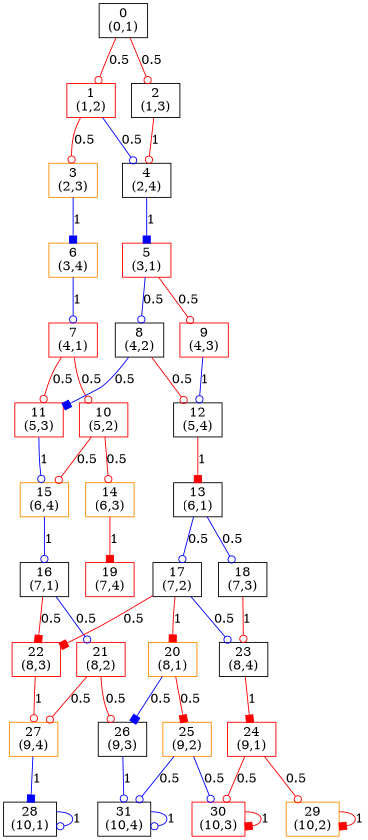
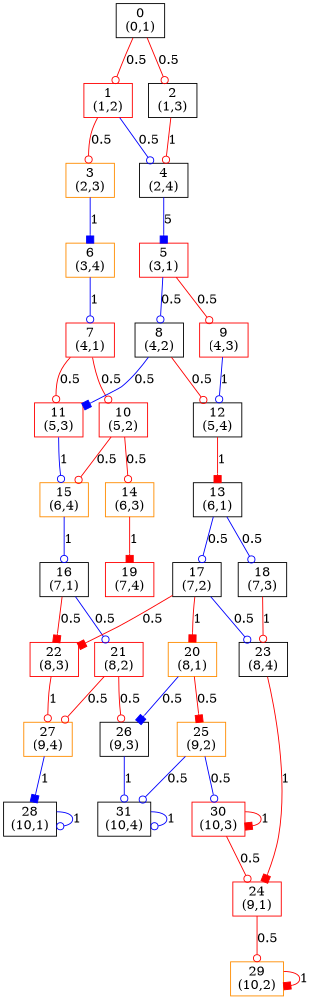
  digraph {
    node [color=black shape=box]
    edge [arrowhead=odot color=red]
    n1 [label="0\n(0,1)"]
    n2 [color=red label="1\n(1,2)"]
    n3 [label="2\n(1,3)"]
    n4 [color=darkorange label="3\n(2,3)"]
    n5 [label="4\n(2,4)"]
    n6 [color=darkorange label="6\n(3,4)"]
    n7 [color=red label="5\n(3,1)"]
    n8 [color=red label="7\n(4,1)"]
    n9 [label="8\n(4,2)"]
    n10 [color=red label="9\n(4,3)"]
    n11 [color=red label="11\n(5,3)"]
    n12 [color=red label="10\n(5,2)"]
    n13 [label="12\n(5,4)"]
    n14 [color=darkorange label="15\n(6,4)"]
    n15 [label="13\n(6,1)"]
    n16 [color=darkorange label="14\n(6,3)"]
    n17 [color=red label="19\n(7,4)"]
    n18 [label="16\n(7,1)"]
    n19 [label="17\n(7,2)"]
    n20 [label="18\n(7,3)"]
    n21 [color=red label="22\n(8,3)"]
    n22 [color=red label="21\n(8,2)"]
    n23 [label="23\n(8,4)"]
    n24 [color=darkorange label="20\n(8,1)"]
    n25 [color=darkorange label="27\n(9,4)"]
    n26 [color=red label="24\n(9,1)"]
    n27 [label="26\n(9,3)"]
    n28 [color=darkorange label="25\n(9,2)"]
    n29 [label="31\n(10,4)"]
    n30 [label="28\n(10,1)"]
    n31 [color=red label="30\n(10,3)"]
    n32 [color=darkorange label="29\n(10,2)"]
    n1 -> n2 [label=0.5]
    n1 -> n3 [label=0.5]
    n2 -> n4 [label=0.5]
    n2 -> n5 [color=blue label=0.5]
    n3 -> n5 [label=1]
    n4 -> n6 [arrowhead=box color=blue label=1]
-   n5 -> n7 [arrowhead=box color=blue label=1]
+   n5 -> n7 [arrowhead=box color=blue label=5]
    n6 -> n8 [color=blue label=1]
    n7 -> n9 [color=blue label=0.5]
    n7 -> n10 [label=0.5]
    n8 -> n11 [label=0.5]
    n8 -> n12 [label=0.5]
    n9 -> n11 [arrowhead=box color=blue label=0.5]
    n9 -> n13 [label=0.5]
    n10 -> n13 [color=blue label=1]
    n11 -> n14 [color=blue label=1]
    n12 -> n14 [label=0.5]
    n12 -> n16 [label=0.5]
    n13 -> n15 [arrowhead=box label=1]
    n14 -> n18 [color=blue label=1]
    n15 -> n19 [color=blue label=0.5]
    n15 -> n20 [color=blue label=0.5]
    n16 -> n17 [arrowhead=box label=1]
    n18 -> n21 [arrowhead=box label=0.5]
    n18 -> n22 [color=blue label=0.5]
    n19 -> n21 [arrowhead=box label=0.5]
    n19 -> n23 [color=blue label=0.5]
    n19 -> n24 [arrowhead=box label=1]
    n20 -> n23 [label=1]
    n21 -> n25 [label=1]
    n22 -> n25 [label=0.5]
    n22 -> n27 [label=0.5]
    n23 -> n26 [arrowhead=box label=1]
    n24 -> n27 [arrowhead=box color=blue label=0.5]
    n24 -> n28 [arrowhead=box label=0.5]
    n25 -> n30 [arrowhead=box color=blue label=1]
-   n26 -> n31 [label=0.5]
+   n31 -> n26 [label=0.5]
    n26 -> n32 [label=0.5]
    n27 -> n29 [color=blue label=1]
    n28 -> n29 [color=blue label=0.5]
    n28 -> n31 [color=blue label=0.5]
    n29 -> n29 [color=blue label=1]
    n30 -> n30 [color=blue label=1]
    n31 -> n31 [arrowhead=box label=1]
    n32 -> n32 [arrowhead=box label=1]
  }
